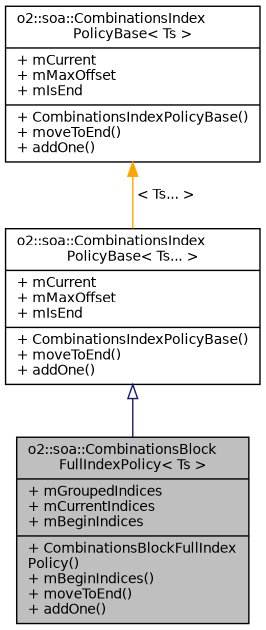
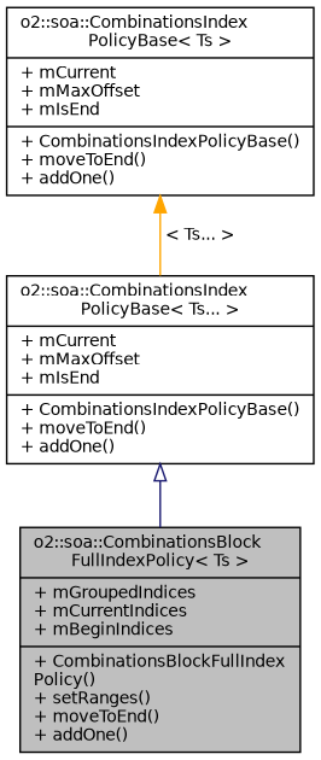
  digraph {
    node [color=black fontname=Helvetica fontsize=10 shape=record]
    edge [dir=back fontname=Helvetica fontsize=10 labelfontname=Helvetica labelfontsize=10 style=solid]
-   n1 [fillcolor=grey75 fontcolor=black height=0.2 label="{o2::soa::CombinationsBlock\lFullIndexPolicy\< Ts \>\n|+ mGroupedIndices\l+ mCurrentIndices\l+ mBeginIndices\l|+ CombinationsBlockFullIndex\lPolicy()\l+ mBeginIndices()\l+ moveToEnd()\l+ addOne()\l}" style=filled width=0.4]
+   n1 [fillcolor=grey75 fontcolor=black height=0.2 label="{o2::soa::CombinationsBlock\lFullIndexPolicy\< Ts \>\n|+ mGroupedIndices\l+ mCurrentIndices\l+ mBeginIndices\l|+ CombinationsBlockFullIndex\lPolicy()\l+ setRanges()\l+ moveToEnd()\l+ addOne()\l}" style=filled width=0.4]
    n2 [height=0.2 label="{o2::soa::CombinationsIndex\lPolicyBase\< Ts... \>\n|+ mCurrent\l+ mMaxOffset\l+ mIsEnd\l|+ CombinationsIndexPolicyBase()\l+ moveToEnd()\l+ addOne()\l}" width=0.4]
    n3 [height=0.2 label="{o2::soa::CombinationsIndex\lPolicyBase\< Ts \>\n|+ mCurrent\l+ mMaxOffset\l+ mIsEnd\l|+ CombinationsIndexPolicyBase()\l+ moveToEnd()\l+ addOne()\l}" width=0.4]
    n2 -> n1 [arrowtail=onormal color=midnightblue]
    n3 -> n2 [color=orange label=" \< Ts... \>"]
  }
